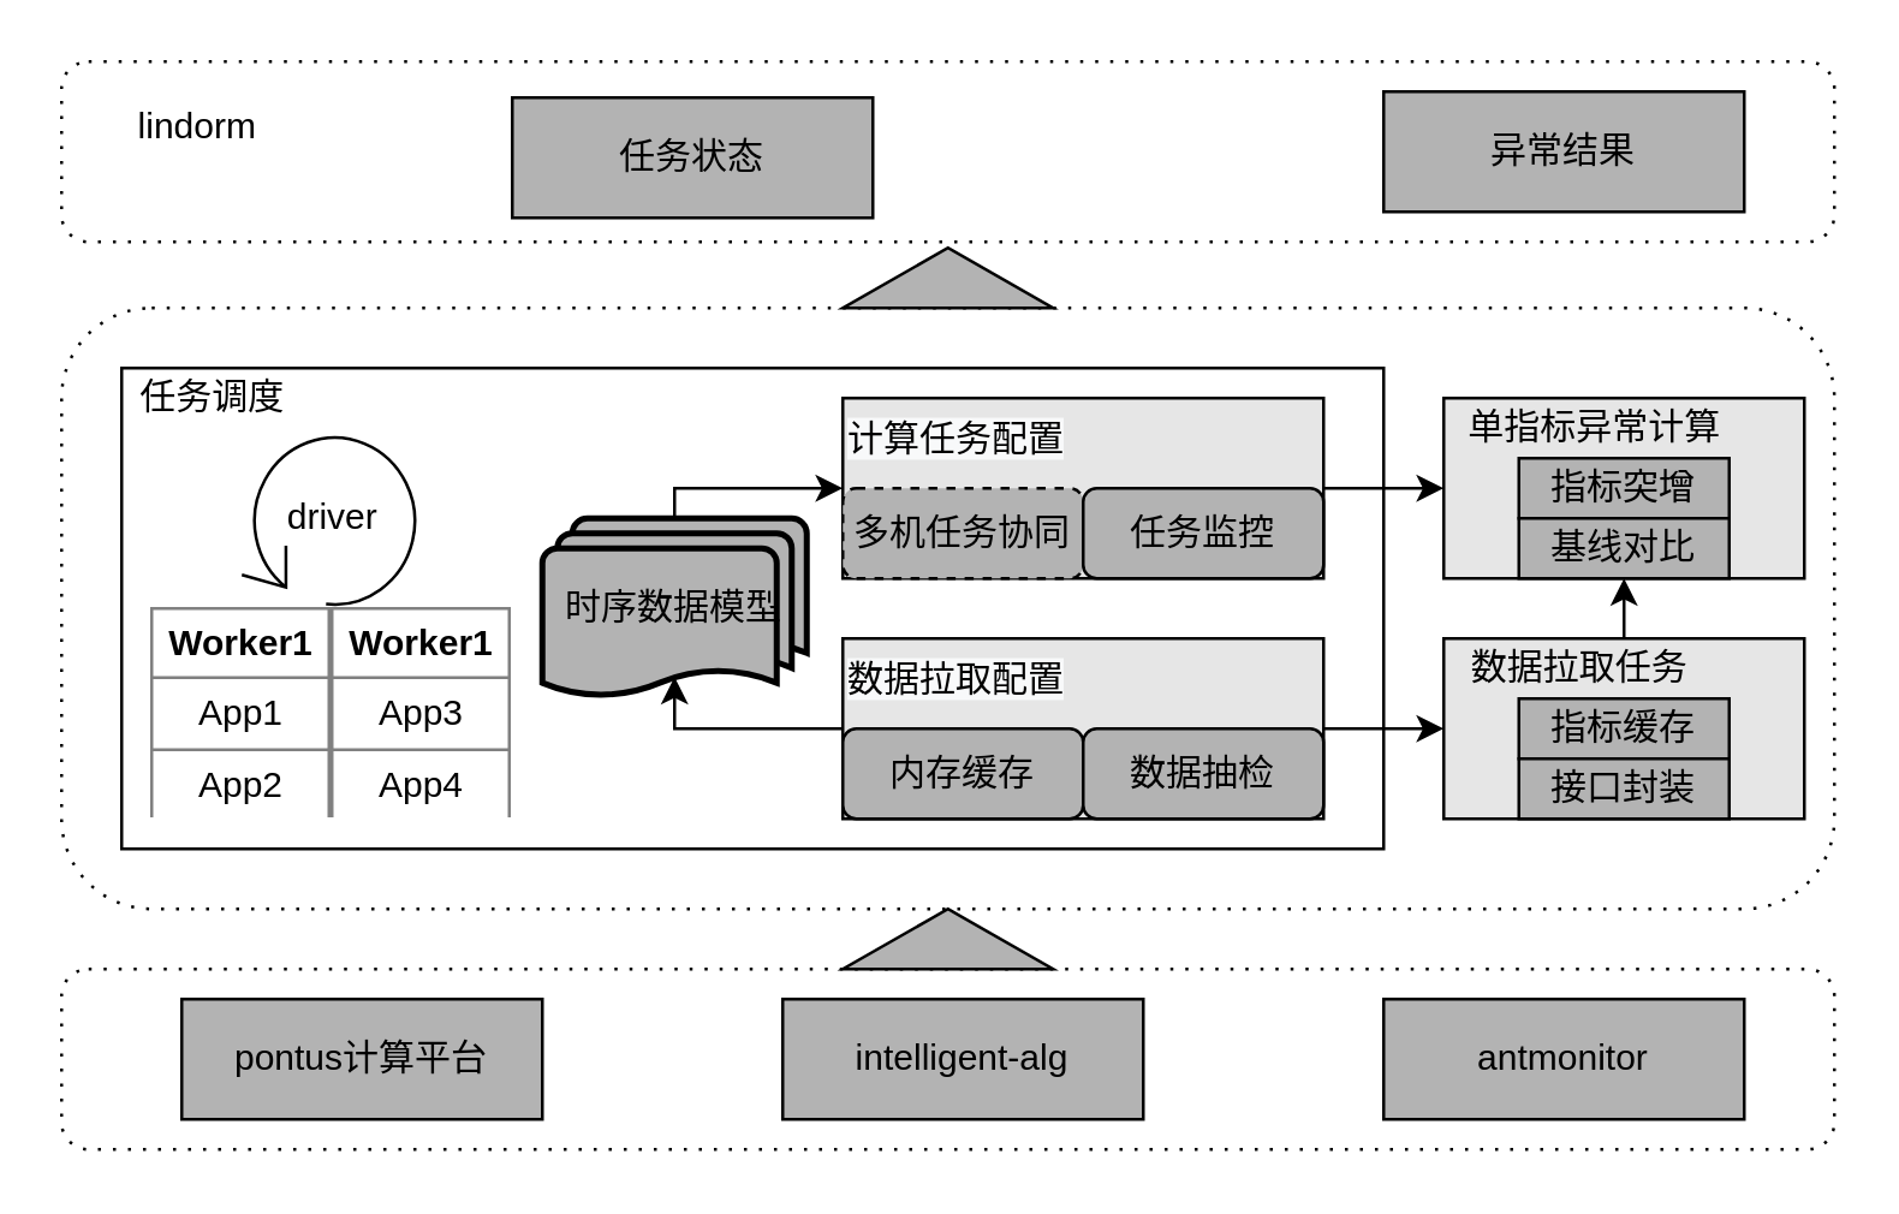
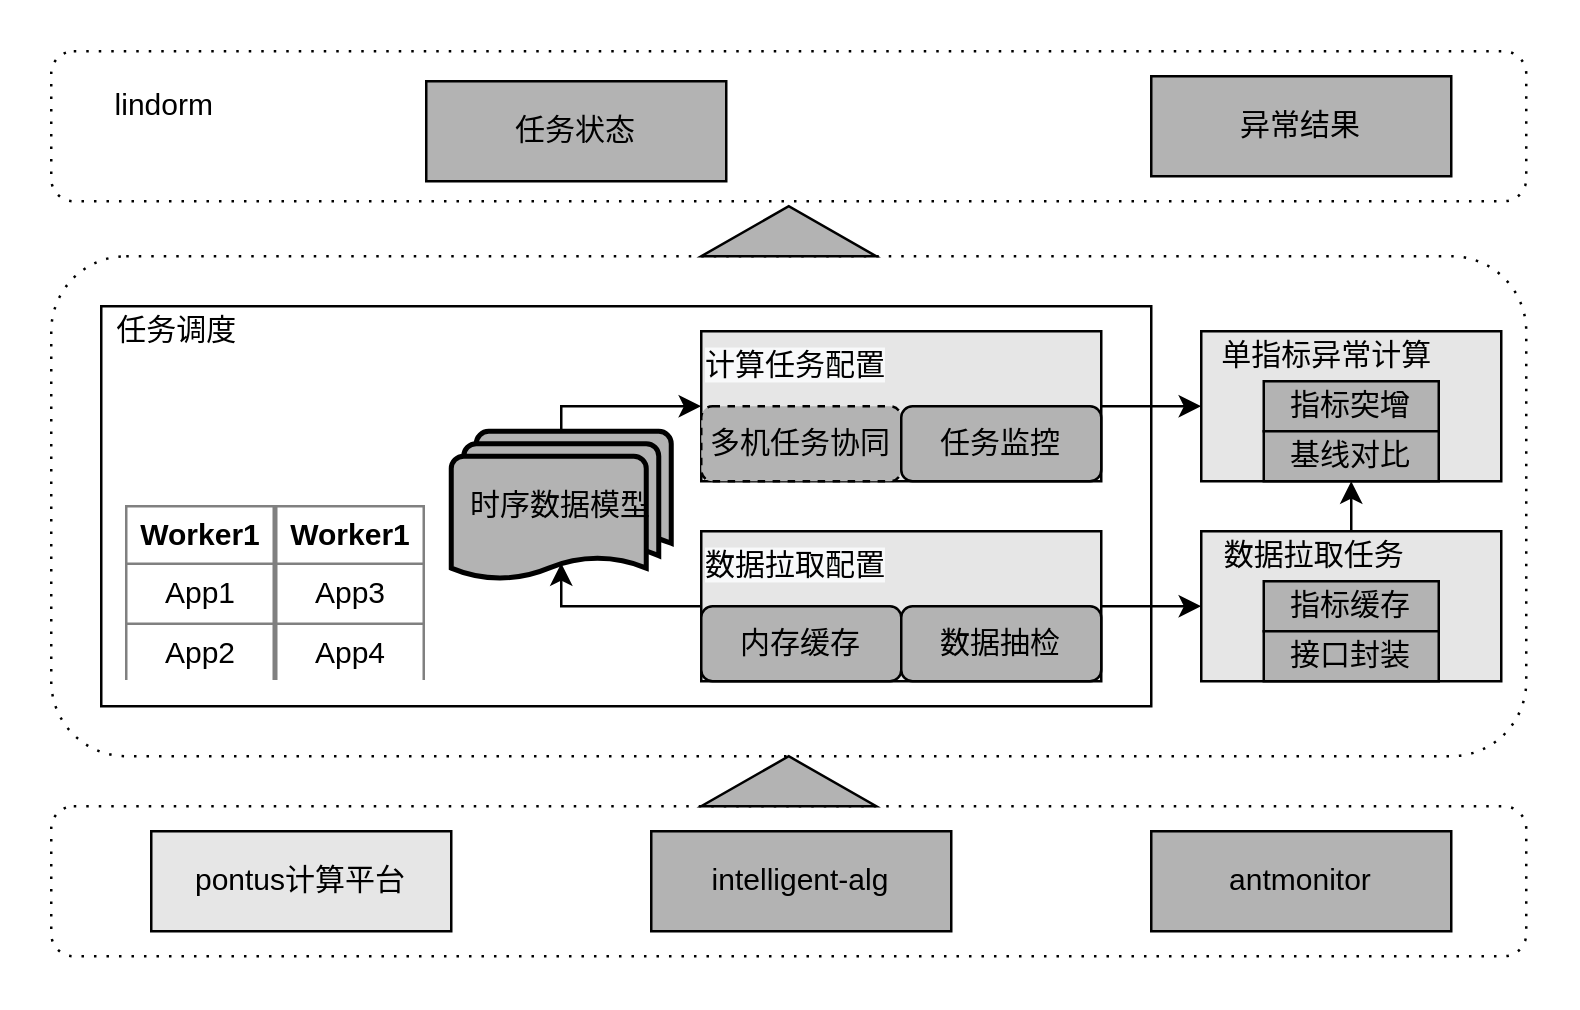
  <mxCell id="0" />
  <mxCell id="1" parent="0" />
  <mxCell id="2" value="" style="shape=ext;rounded=1;html=1;whiteSpace=wrap;dashed=1;dashPattern=1 4;" vertex="1" parent="1"><mxGeometry x="20" y="20" width="590" height="60" as="geometry" /></mxCell>
  <mxCell id="3" value="" style="shape=ext;rounded=1;html=1;whiteSpace=wrap;dashed=1;dashPattern=1 4;" vertex="1" parent="1"><mxGeometry x="20" y="102" width="590" height="200" as="geometry" /></mxCell>
  <mxCell id="4" value="" style="shape=ext;rounded=1;html=1;whiteSpace=wrap;dashed=1;dashPattern=1 4;" vertex="1" parent="1"><mxGeometry x="20" y="322" width="590" height="60" as="geometry" /></mxCell>
  <mxCell id="5" value="" style="rounded=0;whiteSpace=wrap;html=1;" vertex="1" parent="1"><mxGeometry x="40" y="122" width="420" height="160" as="geometry" /></mxCell>
  <mxCell id="6" value="" style="edgeStyle=orthogonalEdgeStyle;rounded=0;orthogonalLoop=1;jettySize=auto;html=1;exitX=1;exitY=0.5;exitDx=0;exitDy=0;fillColor=#E6E6E6;" edge="1" parent="1" source="13" target="10"><mxGeometry relative="1" as="geometry" /></mxCell>
  <mxCell id="7" value="" style="edgeStyle=orthogonalEdgeStyle;rounded=0;orthogonalLoop=1;jettySize=auto;html=1;exitX=1;exitY=0.5;exitDx=0;exitDy=0;fillColor=#E6E6E6;" edge="1" parent="1" source="15" target="9"><mxGeometry relative="1" as="geometry" /></mxCell>
  <mxCell id="8" style="edgeStyle=orthogonalEdgeStyle;rounded=0;orthogonalLoop=1;jettySize=auto;html=1;exitX=0.5;exitY=0;exitDx=0;exitDy=0;entryX=0.5;entryY=1;entryDx=0;entryDy=0;fillColor=#E6E6E6;" edge="1" parent="1" source="9" target="10"><mxGeometry relative="1" as="geometry" /></mxCell>
  <mxCell id="9" value="" style="rounded=0;whiteSpace=wrap;html=1;fillColor=#E6E6E6;" vertex="1" parent="1"><mxGeometry x="480" y="212" width="120" height="60" as="geometry" /></mxCell>
  <mxCell id="10" value="" style="rounded=0;whiteSpace=wrap;html=1;fillColor=#E6E6E6;" vertex="1" parent="1"><mxGeometry x="480" y="132" width="120" height="60" as="geometry" /></mxCell>
  <mxCell id="11" value="异常结果" style="rounded=0;whiteSpace=wrap;html=1;fillColor=#B3B3B3;" vertex="1" parent="1"><mxGeometry x="460" y="30" width="120" height="40" as="geometry" /></mxCell>
  <mxCell id="12" value="任务状态" style="rounded=0;whiteSpace=wrap;html=1;fillColor=#B3B3B3;" vertex="1" parent="1"><mxGeometry x="170" y="32" width="120" height="40" as="geometry" /></mxCell>
  <mxCell id="13" value="" style="rounded=0;whiteSpace=wrap;html=1;fillColor=#E6E6E6;" vertex="1" parent="1"><mxGeometry x="280" y="132" width="160" height="60" as="geometry" /></mxCell>
  <mxCell id="14" style="edgeStyle=orthogonalEdgeStyle;rounded=0;orthogonalLoop=1;jettySize=auto;html=1;exitX=0;exitY=0.5;exitDx=0;exitDy=0;entryX=0.5;entryY=0.88;entryDx=0;entryDy=0;entryPerimeter=0;fillColor=#E6E6E6;" edge="1" parent="1" source="15" target="24"><mxGeometry relative="1" as="geometry"><Array as="points"><mxPoint x="224" y="242" /></Array></mxGeometry></mxCell>
  <mxCell id="15" value="" style="rounded=0;whiteSpace=wrap;html=1;fillColor=#E6E6E6;" vertex="1" parent="1"><mxGeometry x="280" y="212" width="160" height="60" as="geometry" /></mxCell>
- <mxCell id="16" value="pontus计算平台" style="rounded=0;whiteSpace=wrap;html=1;fillColor=#B3B3B3;" vertex="1" parent="1"><mxGeometry x="60" y="332" width="120" height="40" as="geometry" /></mxCell>
+ <mxCell id="16" value="pontus计算平台" style="rounded=0;whiteSpace=wrap;html=1;fillColor=#e6e6e6;" vertex="1" parent="1"><mxGeometry x="60" y="332" width="120" height="40" as="geometry" /></mxCell>
  <mxCell id="17" value="antmonitor" style="rounded=0;whiteSpace=wrap;html=1;fillColor=#B3B3B3;" vertex="1" parent="1"><mxGeometry x="460" y="332" width="120" height="40" as="geometry" /></mxCell>
  <mxCell id="18" value="&lt;span&gt;任务调度&lt;/span&gt;" style="text;html=1;align=center;verticalAlign=middle;resizable=0;points=[];autosize=1;" vertex="1" parent="1"><mxGeometry x="40" y="122" width="60" height="20" as="geometry" /></mxCell>
  <mxCell id="19" value="intelligent-alg" style="rounded=0;whiteSpace=wrap;html=1;fillColor=#B3B3B3;" vertex="1" parent="1"><mxGeometry x="260" y="332" width="120" height="40" as="geometry" /></mxCell>
- <mxCell id="20" value="driver" style="shape=mxgraph.bpmn.loop;html=1;outlineConnect=0;" vertex="1" parent="1"><mxGeometry x="80" y="142" width="60" height="60" as="geometry" /></mxCell>
  <mxCell id="21" value="" style="html=1;shadow=0;dashed=0;align=center;verticalAlign=middle;shape=mxgraph.arrows2.arrow;dy=0.6;dx=40;direction=north;notch=0;fillColor=#B3B3B3;" vertex="1" parent="1"><mxGeometry x="280" y="302" width="70" height="20" as="geometry" /></mxCell>
  <mxCell id="22" value="" style="html=1;shadow=0;dashed=0;align=center;verticalAlign=middle;shape=mxgraph.arrows2.arrow;dy=0.6;dx=40;direction=north;notch=0;fillColor=#B3B3B3;" vertex="1" parent="1"><mxGeometry x="280" y="82" width="70" height="20" as="geometry" /></mxCell>
  <mxCell id="23" style="edgeStyle=orthogonalEdgeStyle;rounded=0;orthogonalLoop=1;jettySize=auto;html=1;exitX=0.5;exitY=0;exitDx=0;exitDy=0;exitPerimeter=0;entryX=0;entryY=0.5;entryDx=0;entryDy=0;fillColor=#E6E6E6;" edge="1" parent="1" source="24" target="13"><mxGeometry relative="1" as="geometry"><Array as="points"><mxPoint x="224" y="162" /></Array></mxGeometry></mxCell>
  <mxCell id="24" value="时序数据模型" style="strokeWidth=2;html=1;shape=mxgraph.flowchart.multi-document;whiteSpace=wrap;fillColor=#B3B3B3;" vertex="1" parent="1"><mxGeometry x="180" y="172" width="88" height="60" as="geometry" /></mxCell>
  <mxCell id="25" value="&lt;table border=&quot;1&quot; width=&quot;100%&quot; cellpadding=&quot;4&quot; style=&quot;width: 100% ; height: 100% ; border-collapse: collapse&quot;&gt;&lt;tbody&gt;&lt;tr&gt;&lt;th align=&quot;center&quot;&gt;Worker1&lt;/th&gt;&lt;/tr&gt;&lt;tr&gt;&lt;td align=&quot;center&quot;&gt;App1&lt;/td&gt;&lt;/tr&gt;&lt;tr&gt;&lt;td align=&quot;center&quot;&gt;&lt;span&gt;App2&lt;/span&gt;&lt;br&gt;&lt;/td&gt;&lt;/tr&gt;&lt;/tbody&gt;&lt;/table&gt;" style="text;html=1;strokeColor=none;fillColor=none;overflow=fill;" vertex="1" parent="1"><mxGeometry x="50" y="202" width="60" height="70" as="geometry" /></mxCell>
  <mxCell id="26" value="&lt;table border=&quot;1&quot; width=&quot;100%&quot; cellpadding=&quot;4&quot; style=&quot;width: 100% ; height: 100% ; border-collapse: collapse&quot;&gt;&lt;tbody&gt;&lt;tr&gt;&lt;th align=&quot;center&quot;&gt;Worker1&lt;/th&gt;&lt;/tr&gt;&lt;tr&gt;&lt;td align=&quot;center&quot;&gt;App3&lt;/td&gt;&lt;/tr&gt;&lt;tr&gt;&lt;td align=&quot;center&quot;&gt;&lt;span&gt;App4&lt;/span&gt;&lt;br&gt;&lt;/td&gt;&lt;/tr&gt;&lt;/tbody&gt;&lt;/table&gt;" style="text;html=1;strokeColor=none;fillColor=none;overflow=fill;" vertex="1" parent="1"><mxGeometry x="110" y="202" width="60" height="70" as="geometry" /></mxCell>
  <mxCell id="27" value="&lt;span&gt;单指标异常计算&lt;/span&gt;" style="text;html=1;align=center;verticalAlign=middle;resizable=0;points=[];autosize=1;" vertex="1" parent="1"><mxGeometry x="480" y="132" width="100" height="20" as="geometry" /></mxCell>
  <mxCell id="28" value="&lt;span&gt;数据拉取任务&lt;/span&gt;" style="text;html=1;align=center;verticalAlign=middle;resizable=0;points=[];autosize=1;" vertex="1" parent="1"><mxGeometry x="480" y="212" width="90" height="20" as="geometry" /></mxCell>
  <mxCell id="29" value="指标突增" style="rounded=0;whiteSpace=wrap;html=1;fillColor=#B3B3B3;" vertex="1" parent="1"><mxGeometry x="505" y="152" width="70" height="20" as="geometry" /></mxCell>
  <mxCell id="30" value="基线对比" style="rounded=0;whiteSpace=wrap;html=1;fillColor=#B3B3B3;" vertex="1" parent="1"><mxGeometry x="505" y="172" width="70" height="20" as="geometry" /></mxCell>
  <mxCell id="31" value="指标缓存" style="rounded=0;whiteSpace=wrap;html=1;fillColor=#B3B3B3;" vertex="1" parent="1"><mxGeometry x="505" y="232" width="70" height="20" as="geometry" /></mxCell>
  <mxCell id="32" value="接口封装" style="rounded=0;whiteSpace=wrap;html=1;fillColor=#B3B3B3;" vertex="1" parent="1"><mxGeometry x="505" y="252" width="70" height="20" as="geometry" /></mxCell>
  <mxCell id="33" value="lindorm" style="text;html=1;align=center;verticalAlign=middle;resizable=0;points=[];autosize=1;" vertex="1" parent="1"><mxGeometry x="40" y="32" width="50" height="20" as="geometry" /></mxCell>
  <mxCell id="34" value="内存缓存" style="rounded=1;whiteSpace=wrap;html=1;fillColor=#B3B3B3;" vertex="1" parent="1"><mxGeometry x="280" y="242" width="80" height="30" as="geometry" /></mxCell>
  <mxCell id="35" value="多机任务协同" style="rounded=1;whiteSpace=wrap;html=1;fillColor=#B3B3B3;dashed=1;" vertex="1" parent="1"><mxGeometry x="280" y="162" width="80" height="30" as="geometry" /></mxCell>
  <mxCell id="36" value="任务监控" style="rounded=1;whiteSpace=wrap;html=1;fillColor=#B3B3B3;" vertex="1" parent="1"><mxGeometry x="360" y="162" width="80" height="30" as="geometry" /></mxCell>
  <mxCell id="37" value="数据抽检" style="rounded=1;whiteSpace=wrap;html=1;fillColor=#B3B3B3;" vertex="1" parent="1"><mxGeometry x="360" y="242" width="80" height="30" as="geometry" /></mxCell>
  <mxCell id="38" value="&lt;meta charset=&quot;utf-8&quot;&gt;&lt;span style=&quot;color: rgb(0, 0, 0); font-family: helvetica; font-size: 12px; font-style: normal; font-weight: 400; letter-spacing: normal; text-align: center; text-indent: 0px; text-transform: none; word-spacing: 0px; background-color: rgb(248, 249, 250); display: inline; float: none;&quot;&gt;计算任务配置&lt;/span&gt;" style="text;whiteSpace=wrap;html=1;" vertex="1" parent="1"><mxGeometry x="280" y="132" width="100" height="30" as="geometry" /></mxCell>
  <mxCell id="39" value="&lt;meta charset=&quot;utf-8&quot;&gt;&lt;span style=&quot;color: rgb(0, 0, 0); font-family: helvetica; font-size: 12px; font-style: normal; font-weight: 400; letter-spacing: normal; text-align: center; text-indent: 0px; text-transform: none; word-spacing: 0px; background-color: rgb(248, 249, 250); display: inline; float: none;&quot;&gt;数据拉取配置&lt;/span&gt;" style="text;whiteSpace=wrap;html=1;" vertex="1" parent="1"><mxGeometry x="280" y="212" width="100" height="30" as="geometry" /></mxCell>
